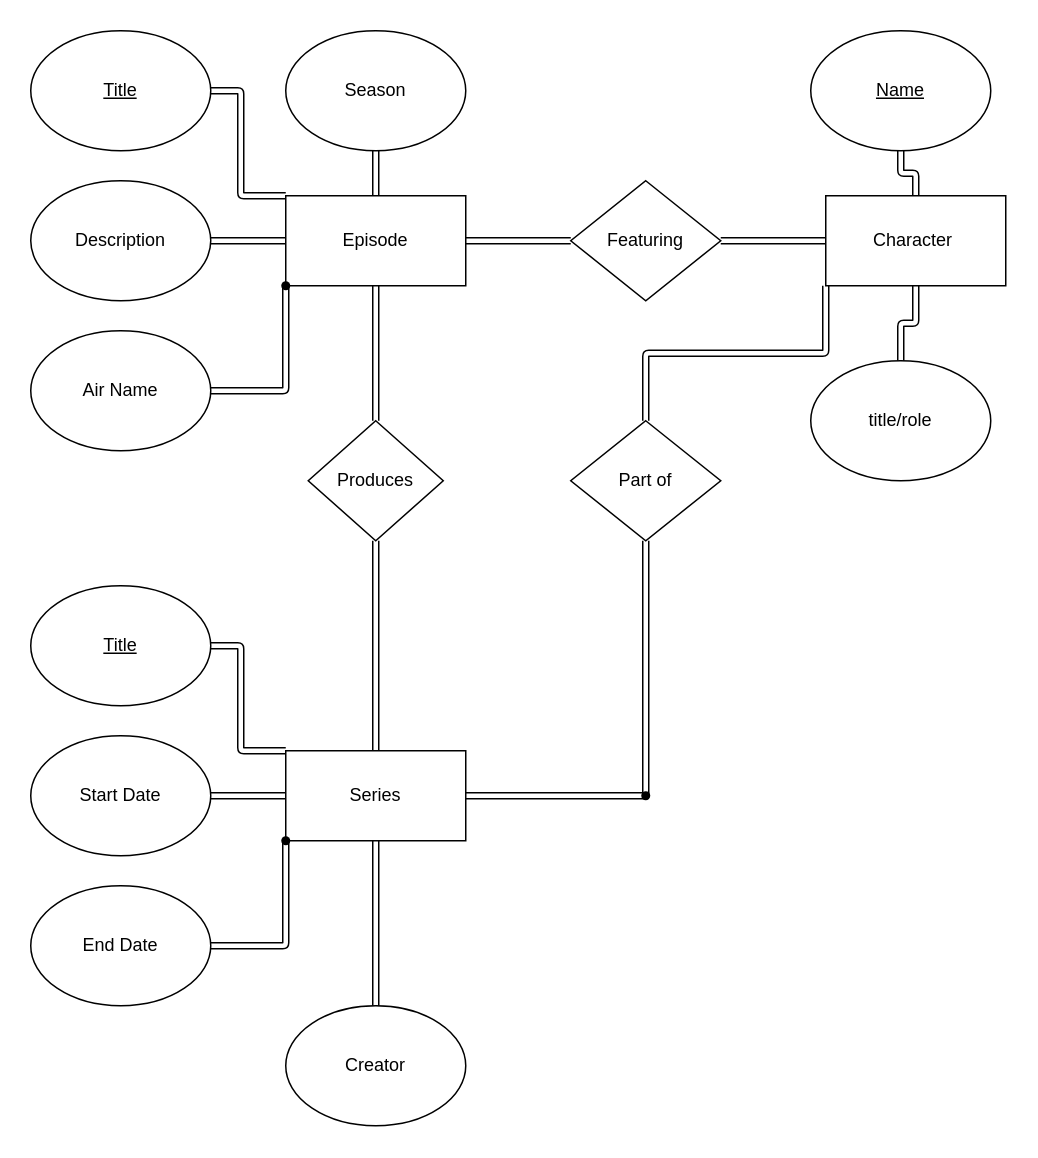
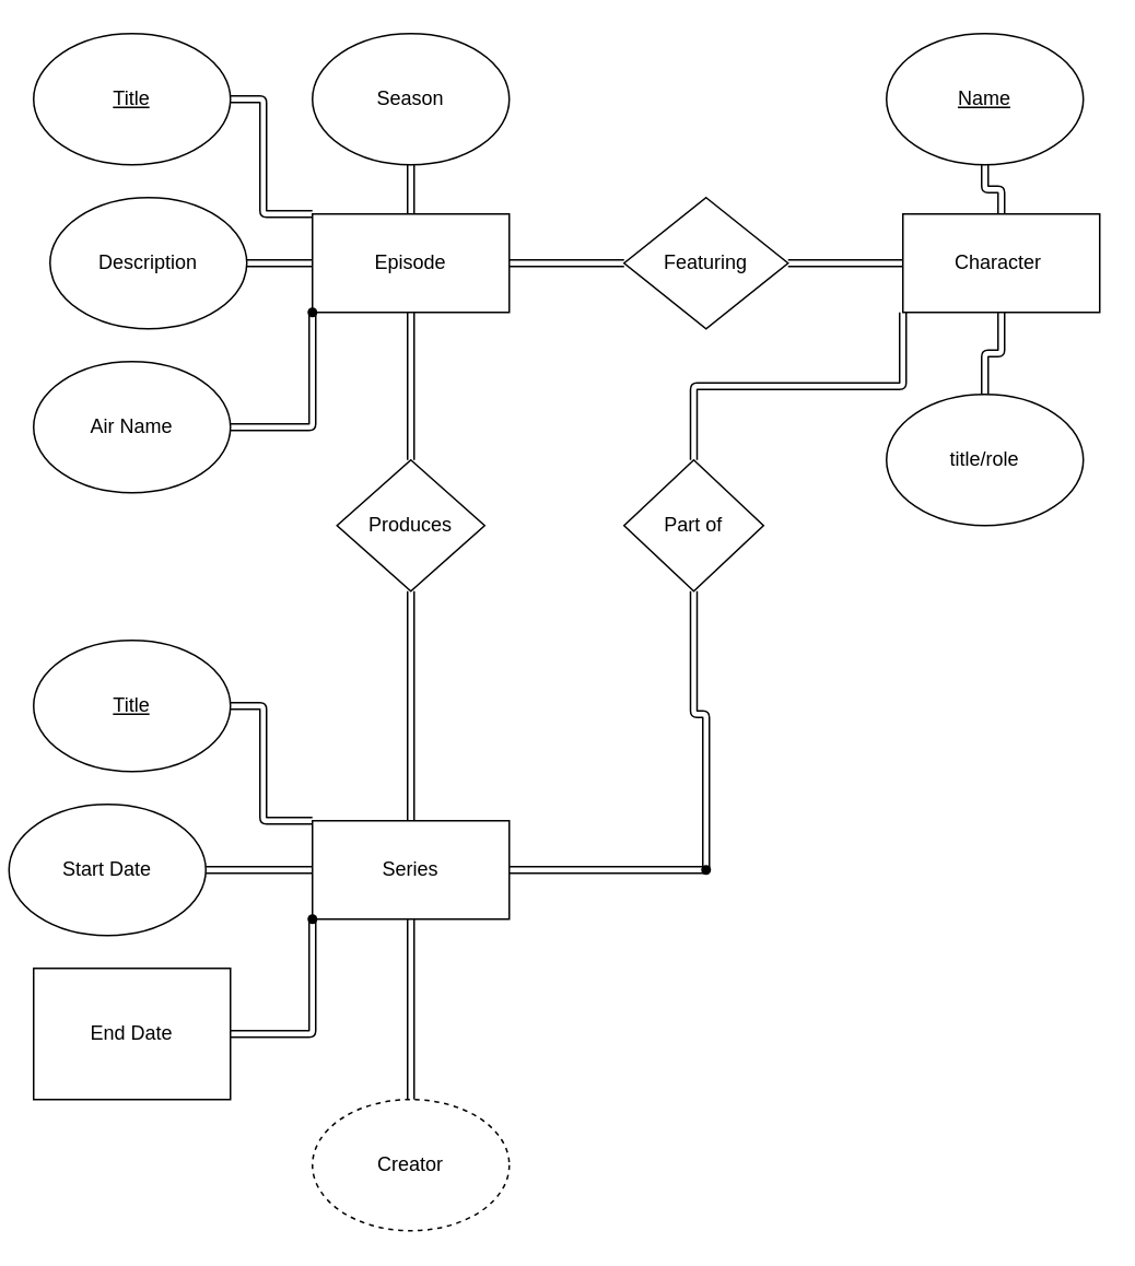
  <mxCell id="0" />
  <mxCell id="1" parent="0" />
  <mxCell id="2" value="" style="edgeStyle=orthogonalEdgeStyle;shape=link;html=1;" edge="1" parent="1" source="3" target="10"><mxGeometry relative="1" as="geometry" /></mxCell>
  <mxCell id="3" value="Episode" style="rounded=0;whiteSpace=wrap;html=1;" parent="1" vertex="1"><mxGeometry x="190" y="130" width="120" height="60" as="geometry" /></mxCell>
  <mxCell id="4" value="" style="edgeStyle=orthogonalEdgeStyle;shape=link;html=1;entryX=0;entryY=0;entryDx=0;entryDy=0;" edge="1" parent="1" source="5" target="3"><mxGeometry relative="1" as="geometry"><mxPoint x="170" y="110" as="targetPoint" /><Array as="points"><mxPoint x="160" y="60" /><mxPoint x="160" y="130" /></Array></mxGeometry></mxCell>
  <mxCell id="5" value="&lt;u&gt;Title&lt;/u&gt;" style="ellipse;whiteSpace=wrap;html=1;" parent="1" vertex="1"><mxGeometry x="20" y="20" width="120" height="80" as="geometry" /></mxCell>
  <mxCell id="6" value="" style="edgeStyle=orthogonalEdgeStyle;shape=link;html=1;" edge="1" parent="1" source="7" target="3"><mxGeometry relative="1" as="geometry" /></mxCell>
- <mxCell id="7" value="Description" style="ellipse;whiteSpace=wrap;html=1;" parent="1" vertex="1"><mxGeometry x="20" y="120" width="120" height="80" as="geometry" /></mxCell>
+ <mxCell id="7" value="Description" style="ellipse;whiteSpace=wrap;html=1;" parent="1" vertex="1"><mxGeometry x="30" y="120" width="120" height="80" as="geometry" /></mxCell>
  <mxCell id="8" value="" style="edgeStyle=orthogonalEdgeStyle;shape=link;html=1;" edge="1" parent="1" source="9" target="21"><mxGeometry relative="1" as="geometry" /></mxCell>
  <mxCell id="9" value="Air Name" style="ellipse;whiteSpace=wrap;html=1;" parent="1" vertex="1"><mxGeometry x="20" y="220" width="120" height="80" as="geometry" /></mxCell>
  <mxCell id="10" value="Season" style="ellipse;whiteSpace=wrap;html=1;" parent="1" vertex="1"><mxGeometry x="190" y="20" width="120" height="80" as="geometry" /></mxCell>
  <mxCell id="11" value="" style="edgeStyle=orthogonalEdgeStyle;shape=link;html=1;" edge="1" parent="1" source="12" target="18"><mxGeometry relative="1" as="geometry" /></mxCell>
  <mxCell id="12" value="Character&amp;nbsp;" style="rounded=0;whiteSpace=wrap;html=1;" vertex="1" parent="1"><mxGeometry x="550" y="130" width="120" height="60" as="geometry" /></mxCell>
  <mxCell id="13" value="" style="edgeStyle=orthogonalEdgeStyle;shape=link;html=1;" edge="1" parent="1" source="14" target="12"><mxGeometry relative="1" as="geometry" /></mxCell>
  <mxCell id="14" value="title/role" style="ellipse;whiteSpace=wrap;html=1;" vertex="1" parent="1"><mxGeometry x="540" y="240" width="120" height="80" as="geometry" /></mxCell>
  <mxCell id="15" value="" style="edgeStyle=orthogonalEdgeStyle;shape=link;html=1;" edge="1" parent="1" source="16" target="12"><mxGeometry relative="1" as="geometry" /></mxCell>
  <mxCell id="16" value="&lt;u&gt;Name&lt;/u&gt;" style="ellipse;whiteSpace=wrap;html=1;" vertex="1" parent="1"><mxGeometry x="540" y="20" width="120" height="80" as="geometry" /></mxCell>
  <mxCell id="17" value="" style="shape=link;html=1;edgeStyle=orthogonalEdgeStyle;" edge="1" parent="1" source="18" target="3"><mxGeometry relative="1" as="geometry" /></mxCell>
  <mxCell id="18" value="Featuring" style="rhombus;whiteSpace=wrap;html=1;" vertex="1" parent="1"><mxGeometry x="380" y="120" width="100" height="80" as="geometry" /></mxCell>
  <mxCell id="19" value="" style="edgeStyle=none;shape=link;html=1;" edge="1" parent="1" source="20" target="3"><mxGeometry relative="1" as="geometry" /></mxCell>
  <mxCell id="20" value="Produces" style="rhombus;whiteSpace=wrap;html=1;" vertex="1" parent="1"><mxGeometry x="205" y="280" width="90" height="80" as="geometry" /></mxCell>
  <mxCell id="21" value="" style="shape=waypoint;sketch=0;size=6;pointerEvents=1;points=[];fillColor=default;resizable=0;rotatable=0;perimeter=centerPerimeter;snapToPoint=1;" vertex="1" parent="1"><mxGeometry x="170" y="170" width="40" height="40" as="geometry" /></mxCell>
  <mxCell id="22" value="" style="edgeStyle=orthogonalEdgeStyle;shape=link;html=1;" edge="1" source="24" target="31" parent="1"><mxGeometry relative="1" as="geometry" /></mxCell>
  <mxCell id="23" value="" style="edgeStyle=orthogonalEdgeStyle;shape=link;html=1;entryX=0.5;entryY=1;entryDx=0;entryDy=0;" edge="1" parent="1" source="24" target="20"><mxGeometry relative="1" as="geometry"><mxPoint x="250" y="420" as="targetPoint" /></mxGeometry></mxCell>
  <mxCell id="24" value="Series" style="rounded=0;whiteSpace=wrap;html=1;" vertex="1" parent="1"><mxGeometry x="190" y="500" width="120" height="60" as="geometry" /></mxCell>
  <mxCell id="25" value="" style="edgeStyle=orthogonalEdgeStyle;shape=link;html=1;entryX=0;entryY=0;entryDx=0;entryDy=0;" edge="1" source="26" target="24" parent="1"><mxGeometry relative="1" as="geometry"><mxPoint x="170" y="480" as="targetPoint" /><Array as="points"><mxPoint x="160" y="430" /><mxPoint x="160" y="500" /></Array></mxGeometry></mxCell>
  <mxCell id="26" value="&lt;u&gt;Title&lt;/u&gt;" style="ellipse;whiteSpace=wrap;html=1;" vertex="1" parent="1"><mxGeometry x="20" y="390" width="120" height="80" as="geometry" /></mxCell>
  <mxCell id="27" value="" style="edgeStyle=orthogonalEdgeStyle;shape=link;html=1;" edge="1" source="28" target="24" parent="1"><mxGeometry relative="1" as="geometry" /></mxCell>
- <mxCell id="28" value="Start Date" style="ellipse;whiteSpace=wrap;html=1;" vertex="1" parent="1"><mxGeometry x="20" y="490" width="120" height="80" as="geometry" /></mxCell>
+ <mxCell id="28" value="Start Date" style="ellipse;whiteSpace=wrap;html=1;" vertex="1" parent="1"><mxGeometry x="5" y="490" width="120" height="80" as="geometry" /></mxCell>
  <mxCell id="29" value="" style="edgeStyle=orthogonalEdgeStyle;shape=link;html=1;" edge="1" source="30" target="35" parent="1"><mxGeometry relative="1" as="geometry" /></mxCell>
- <mxCell id="30" value="End Date" style="ellipse;whiteSpace=wrap;html=1;" vertex="1" parent="1"><mxGeometry x="20" y="590" width="120" height="80" as="geometry" /></mxCell>
- <mxCell id="31" value="Creator" style="ellipse;whiteSpace=wrap;html=1;" vertex="1" parent="1"><mxGeometry x="190" y="670" width="120" height="80" as="geometry" /></mxCell>
+ <mxCell id="30" value="End Date" style="whiteSpace=wrap;html=1;rounded=0;" vertex="1" parent="1"><mxGeometry x="20" y="590" width="120" height="80" as="geometry" /></mxCell>
+ <mxCell id="31" value="Creator" style="ellipse;whiteSpace=wrap;html=1;dashed=1;" vertex="1" parent="1"><mxGeometry x="190" y="670" width="120" height="80" as="geometry" /></mxCell>
  <mxCell id="32" value="" style="edgeStyle=orthogonalEdgeStyle;shape=link;html=1;entryX=0;entryY=1;entryDx=0;entryDy=0;exitX=0.5;exitY=0;exitDx=0;exitDy=0;" edge="1" parent="1" source="34" target="12"><mxGeometry relative="1" as="geometry" /></mxCell>
  <mxCell id="33" value="" style="edgeStyle=orthogonalEdgeStyle;shape=link;html=1;" edge="1" parent="1" source="34" target="37"><mxGeometry relative="1" as="geometry" /></mxCell>
- <mxCell id="34" value="Part of" style="rhombus;whiteSpace=wrap;html=1;" vertex="1" parent="1"><mxGeometry x="380" y="280" width="100" height="80" as="geometry" /></mxCell>
+ <mxCell id="34" value="Part of" style="rhombus;whiteSpace=wrap;html=1;" vertex="1" parent="1"><mxGeometry x="380" y="280" width="85" height="80" as="geometry" /></mxCell>
  <mxCell id="35" value="" style="shape=waypoint;sketch=0;size=6;pointerEvents=1;points=[];fillColor=default;resizable=0;rotatable=0;perimeter=centerPerimeter;snapToPoint=1;" vertex="1" parent="1"><mxGeometry x="170" y="540" width="40" height="40" as="geometry" /></mxCell>
  <mxCell id="36" value="" style="edgeStyle=orthogonalEdgeStyle;shape=link;html=1;" edge="1" parent="1" source="37" target="24"><mxGeometry relative="1" as="geometry" /></mxCell>
  <mxCell id="37" value="" style="shape=waypoint;sketch=0;size=6;pointerEvents=1;points=[];fillColor=default;resizable=0;rotatable=0;perimeter=centerPerimeter;snapToPoint=1;" vertex="1" parent="1"><mxGeometry x="410" y="510" width="40" height="40" as="geometry" /></mxCell>
